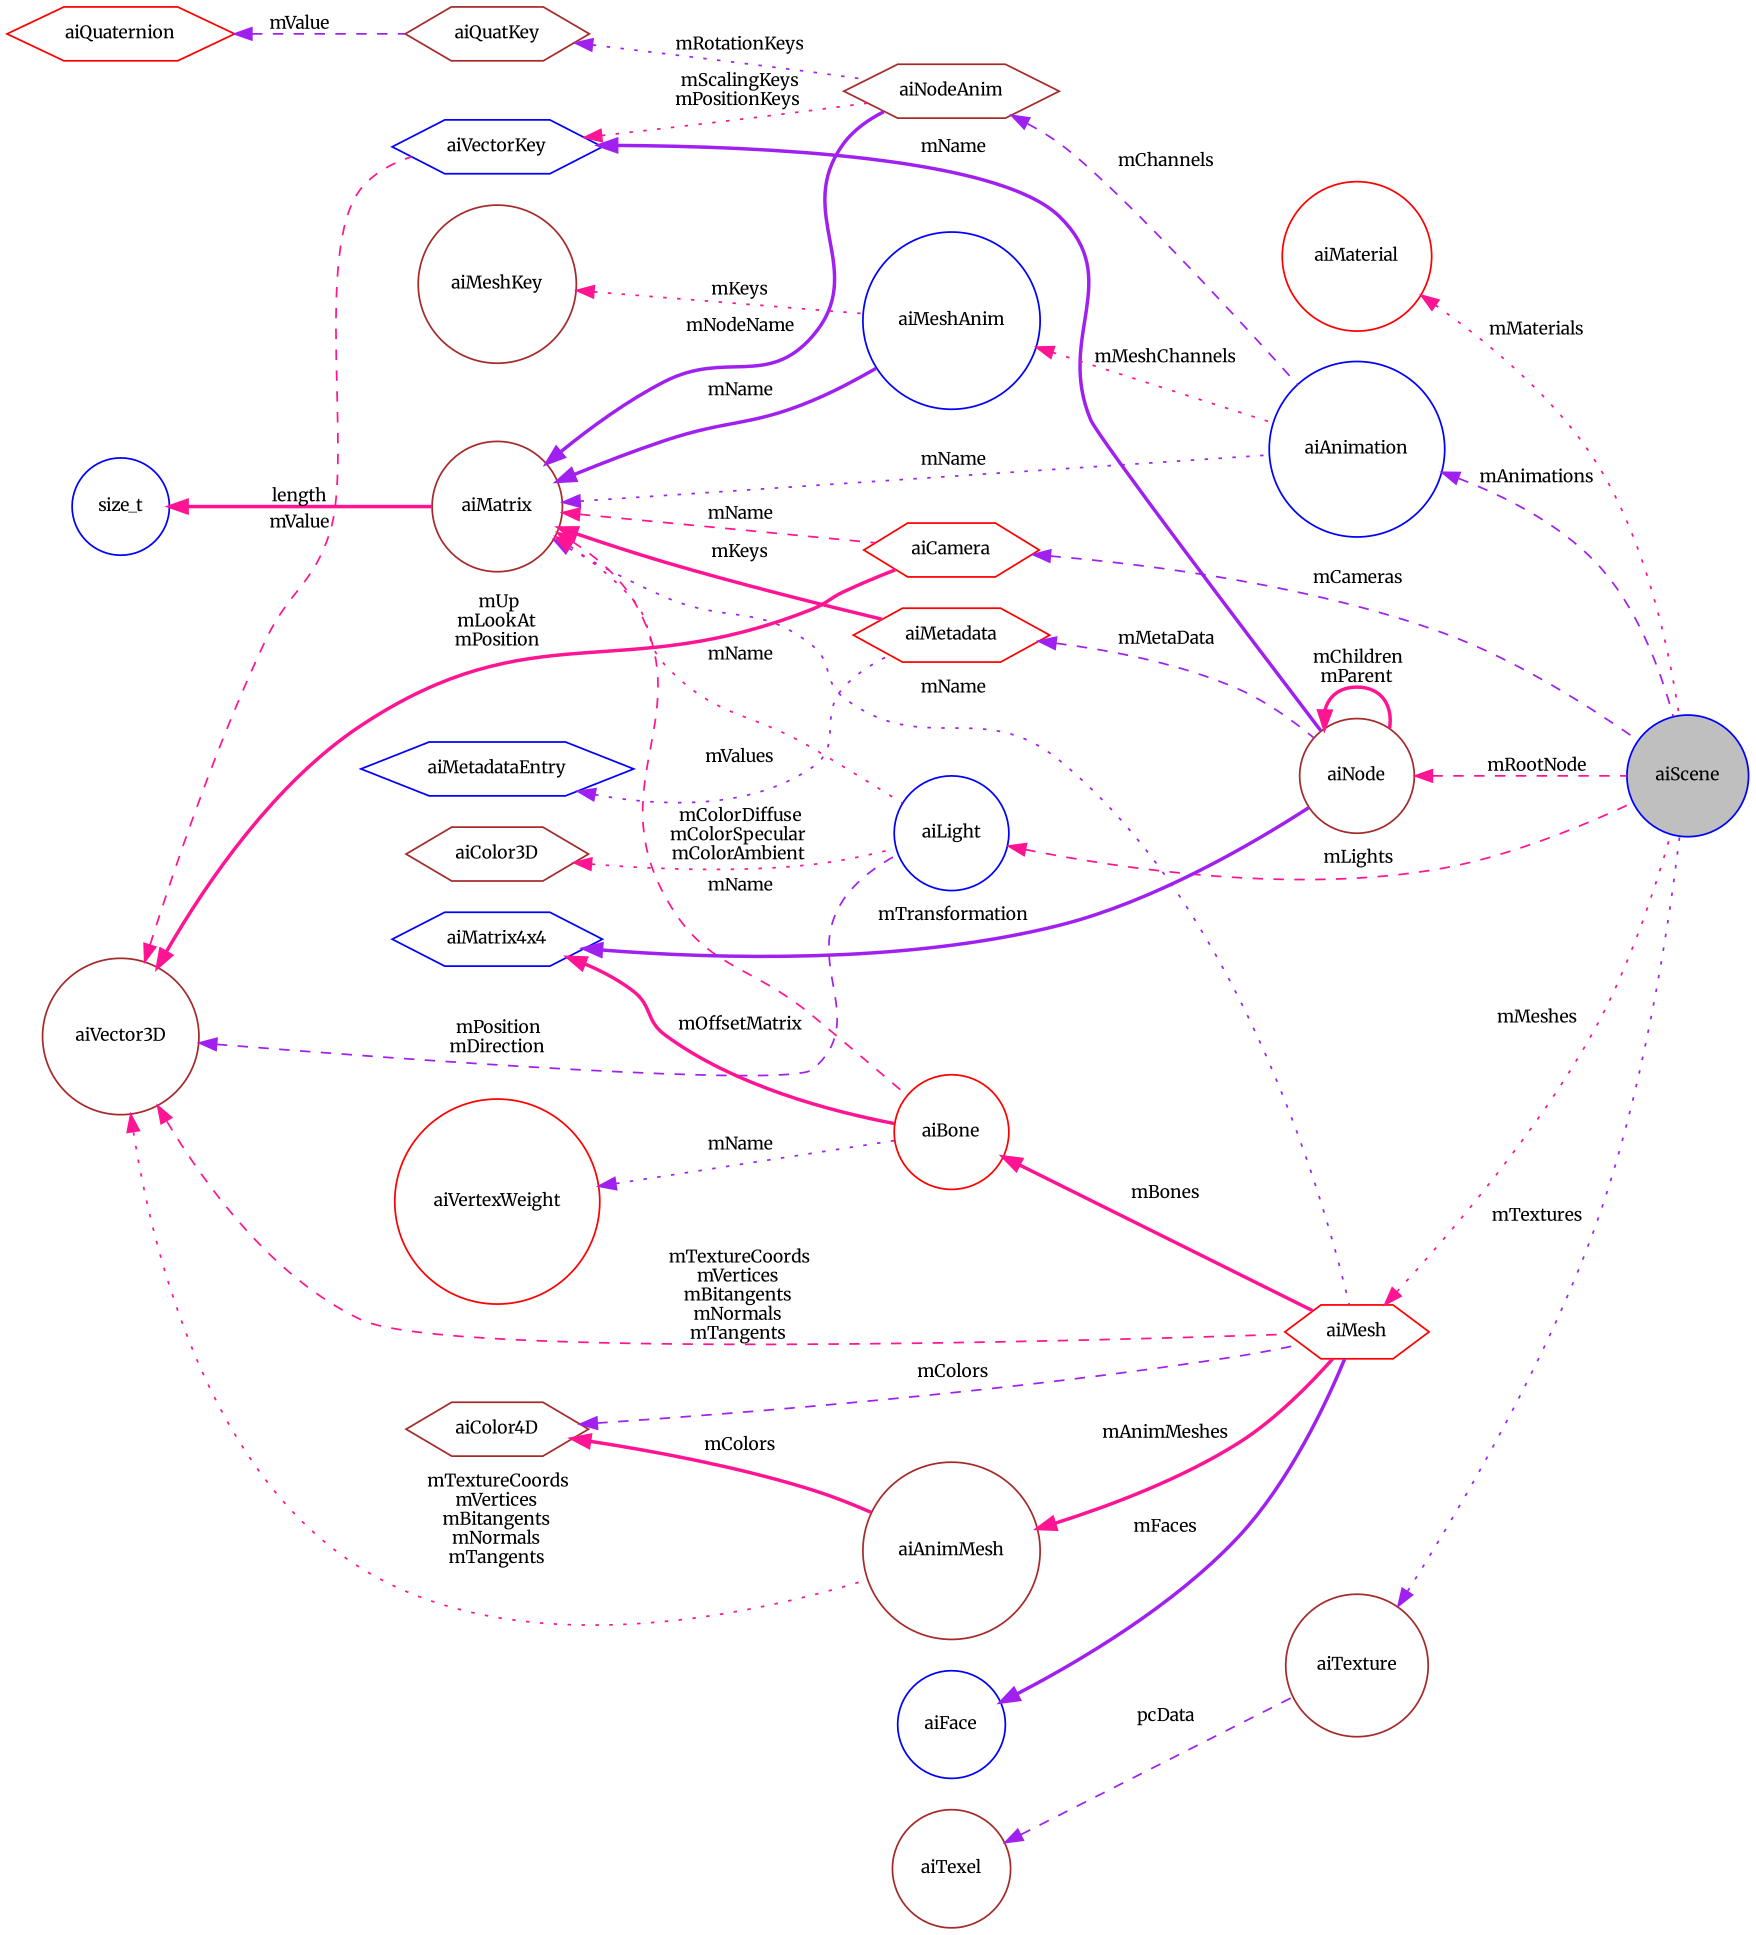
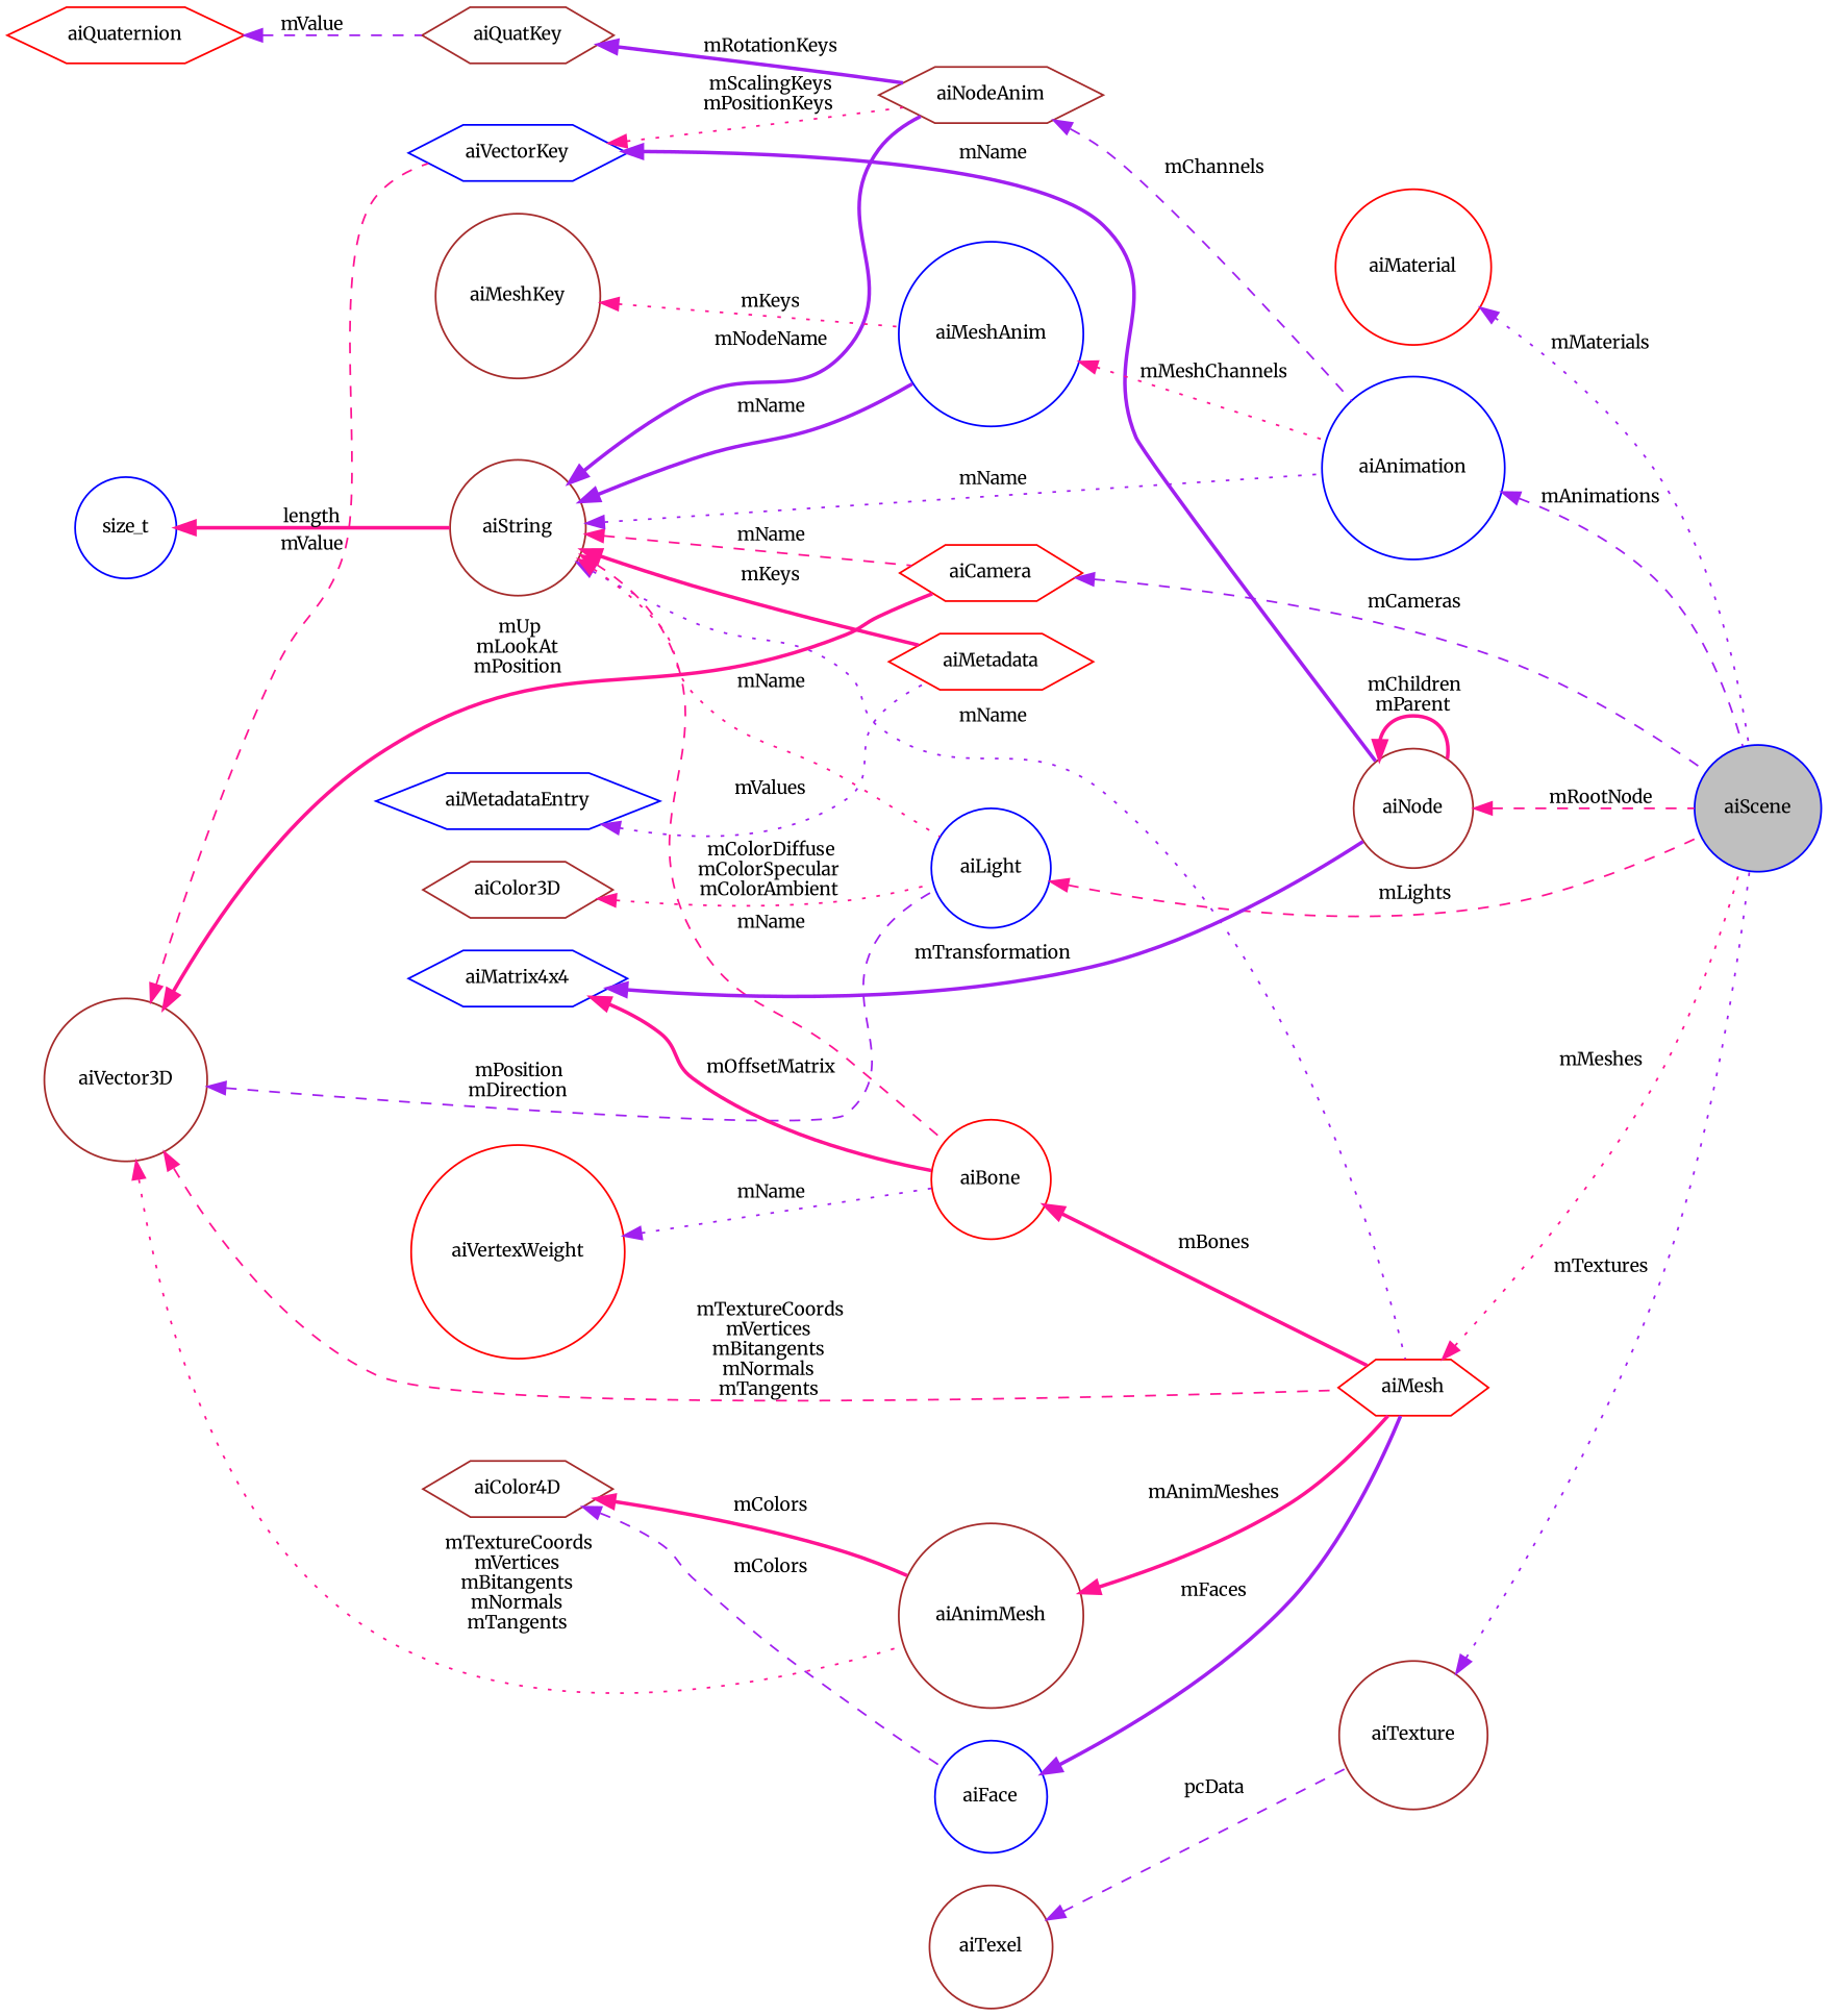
  digraph {
    fontname=Merriweather
    rankdir=LR
    node [color=brown fillcolor=white fontname=Merriweather fontsize=10 shape=circle style=filled]
    edge [color=deeppink dir=back fontname=Merriweather fontsize=10 labelfontname=Helvetica labelfontsize=10 style=dotted]
    n1 [color=blue fillcolor=grey75 fontcolor=black height=0.2 label=aiScene width=0.4]
    n2 [color=red height=0.2 label=aiMaterial width=0.4]
    n3 [color=red height=0.2 label=aiMesh shape=hexagon width=0.4]
    n4 [height=0.2 label=aiAnimMesh width=0.4]
    n5 [height=0.2 label=aiVector3D width=0.4]
    n6 [color=red height=0.2 label=aiCamera shape=hexagon width=0.4]
    n7 [color=blue height=0.2 label=aiLight width=0.4]
    n8 [color=blue height=0.2 label=aiVectorKey shape=hexagon width=0.4]
    n9 [height=0.2 label=aiNodeAnim shape=hexagon width=0.4]
    n10 [height=0.2 label=aiNode width=0.4]
    n11 [height=0.2 label=aiColor4D shape=hexagon width=0.4]
    n12 [color=blue height=0.2 label=aiFace width=0.4]
-   n13 [height=0.2 label=aiMatrix width=0.4]
+   n13 [height=0.2 label=aiString width=0.4]
    n14 [color=red height=0.2 label=aiBone width=0.4]
    n15 [color=blue height=0.2 label=aiAnimation width=0.4]
    n16 [color=blue height=0.2 label=aiMeshAnim width=0.4]
    n17 [color=red height=0.2 label=aiMetadata shape=hexagon width=0.4]
    n18 [color=blue height=0.2 label=size_t width=0.4]
    n19 [color=red height=0.2 label=aiVertexWeight width=0.4]
    n20 [color=blue height=0.2 label=aiMatrix4x4 shape=hexagon width=0.4]
    n21 [height=0.2 label=aiColor3D shape=hexagon width=0.4]
    n22 [height=0.2 label=aiQuatKey shape=hexagon width=0.4]
    n23 [color=red height=0.2 label=aiQuaternion shape=hexagon width=0.4]
    n24 [height=0.2 label=aiMeshKey width=0.4]
    n25 [color=blue height=0.2 label=aiMetadataEntry shape=hexagon width=0.4]
    n26 [height=0.2 label=aiTexture width=0.4]
    n27 [height=0.2 label=aiTexel width=0.4]
-   n2 -> n1 [label=" mMaterials"]
+   n2 -> n1 [color=purple label=" mMaterials"]
    n3 -> n1 [label=" mMeshes"]
    n4 -> n3 [label=" mAnimMeshes" style=bold]
    n5 -> n3 [label=" mTextureCoords\nmVertices\nmBitangents\nmNormals\nmTangents" style=dashed]
    n5 -> n4 [label=" mTextureCoords\nmVertices\nmBitangents\nmNormals\nmTangents"]
    n5 -> n6 [label=" mUp\nmLookAt\nmPosition" style=bold]
    n5 -> n7 [color=purple label=" mPosition\nmDirection" style=dashed]
    n5 -> n8 [label=" mValue" style=dashed]
    n6 -> n1 [color=purple label=" mCameras" style=dashed]
    n7 -> n1 [label=" mLights" style=dashed]
    n8 -> n9 [label=" mScalingKeys\nmPositionKeys"]
    n8 -> n10 [color=purple label=" mName" style=bold]
    n9 -> n15 [color=purple label=" mChannels" style=dashed]
    n10 -> n1 [label=" mRootNode" style=dashed]
    n10 -> n10 [label=" mChildren\nmParent" style=bold]
-   n11 -> n3 [color=purple label=" mColors" style=dashed]
+   n11 -> n12 [color=purple label=" mColors" style=dashed]
    n11 -> n4 [label=" mColors" style=bold]
    n12 -> n3 [color=purple label=" mFaces" style=bold]
    n13 -> n3 [color=purple label=" mName"]
    n13 -> n6 [label=" mName" style=dashed]
    n13 -> n7 [label=" mName"]
    n13 -> n9 [color=purple label=" mNodeName" style=bold]
    n13 -> n14 [label=" mName" style=dashed]
    n13 -> n15 [color=purple label=" mName"]
    n13 -> n16 [color=purple label=" mName" style=bold]
    n13 -> n17 [label=" mKeys" style=bold]
    n14 -> n3 [label=" mBones" style=bold]
    n15 -> n1 [color=purple label=" mAnimations" style=dashed]
    n16 -> n15 [label=" mMeshChannels"]
-   n17 -> n10 [color=purple label=" mMetaData" style=dashed]
    n18 -> n13 [label=" length" style=bold]
    n19 -> n14 [color=purple label=" mName"]
    n20 -> n10 [color=purple label=" mTransformation" style=bold]
    n20 -> n14 [label=" mOffsetMatrix" style=bold]
    n21 -> n7 [label=" mColorDiffuse\nmColorSpecular\nmColorAmbient"]
-   n22 -> n9 [color=purple label=" mRotationKeys"]
+   n22 -> n9 [color=purple label=" mRotationKeys" style=bold]
    n23 -> n22 [color=purple label=" mValue" style=dashed]
    n24 -> n16 [label=" mKeys"]
    n25 -> n17 [color=purple label=" mValues"]
    n26 -> n1 [color=purple label=" mTextures"]
    n27 -> n26 [color=purple label=" pcData" style=dashed]
  }
